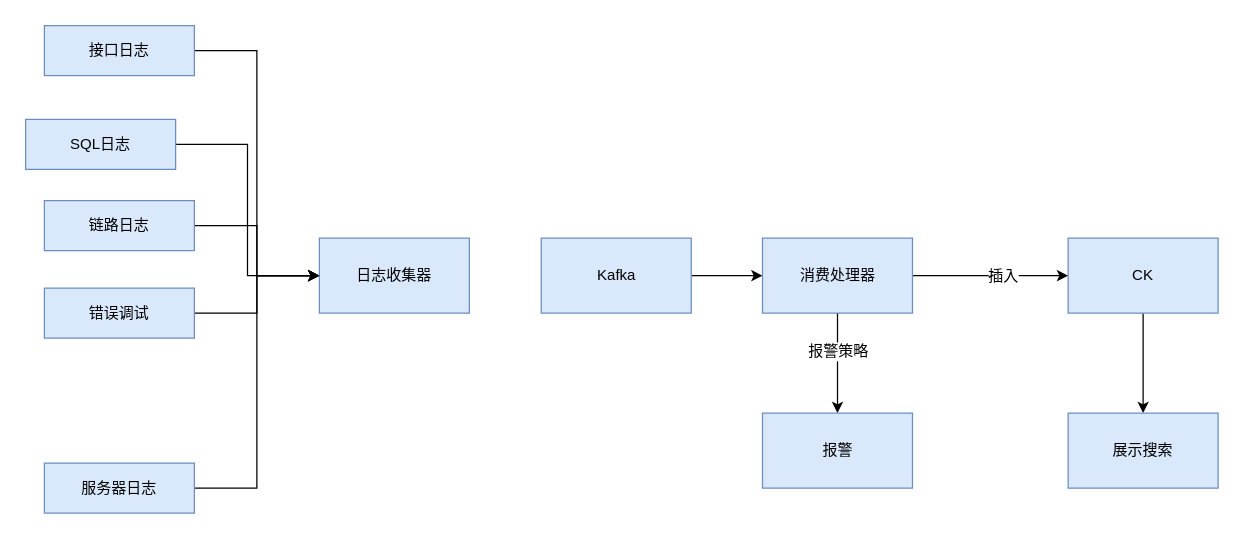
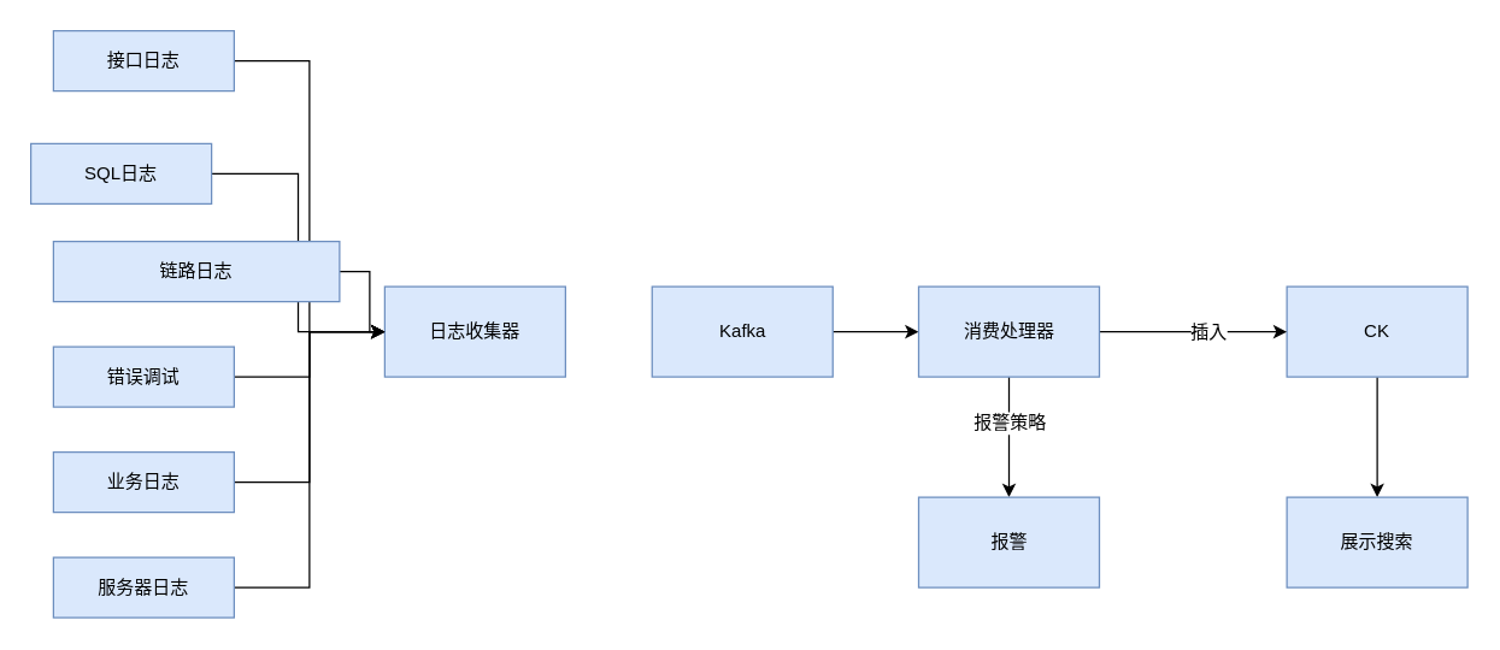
  <mxCell id="0" />
  <mxCell id="1" parent="0" />
  <mxCell id="2" value="日志收集器" style="rounded=0;whiteSpace=wrap;html=1;fillColor=#dae8fc;strokeColor=#6c8ebf;" parent="1" vertex="1"><mxGeometry x="255" y="190" width="120" height="60" as="geometry" /></mxCell>
  <mxCell id="3" style="edgeStyle=orthogonalEdgeStyle;rounded=0;orthogonalLoop=1;jettySize=auto;html=1;entryX=0;entryY=0.5;entryDx=0;entryDy=0;" parent="1" source="4" target="2" edge="1"><mxGeometry relative="1" as="geometry" /></mxCell>
  <mxCell id="4" value="接口日志" style="rounded=0;whiteSpace=wrap;html=1;fillColor=#dae8fc;strokeColor=#6c8ebf;" parent="1" vertex="1"><mxGeometry x="35" y="20" width="120" height="40" as="geometry" /></mxCell>
  <mxCell id="5" style="edgeStyle=orthogonalEdgeStyle;rounded=0;orthogonalLoop=1;jettySize=auto;html=1;entryX=0;entryY=0.5;entryDx=0;entryDy=0;" parent="1" source="6" target="24" edge="1"><mxGeometry relative="1" as="geometry" /></mxCell>
  <mxCell id="6" value="Kafka" style="rounded=0;whiteSpace=wrap;html=1;fillColor=#dae8fc;strokeColor=#6c8ebf;" parent="1" vertex="1"><mxGeometry x="432.5" y="190" width="120" height="60" as="geometry" /></mxCell>
  <mxCell id="7" value="" style="edgeStyle=orthogonalEdgeStyle;rounded=0;orthogonalLoop=1;jettySize=auto;html=1;" parent="1" source="8" target="9" edge="1"><mxGeometry relative="1" as="geometry" /></mxCell>
  <mxCell id="8" value="CK" style="rounded=0;whiteSpace=wrap;html=1;fillColor=#dae8fc;strokeColor=#6c8ebf;" parent="1" vertex="1"><mxGeometry x="854" y="190" width="120" height="60" as="geometry" /></mxCell>
  <mxCell id="9" value="展示搜索" style="rounded=0;whiteSpace=wrap;html=1;fillColor=#dae8fc;strokeColor=#6c8ebf;" parent="1" vertex="1"><mxGeometry x="854" y="330" width="120" height="60" as="geometry" /></mxCell>
  <mxCell id="10" style="edgeStyle=orthogonalEdgeStyle;rounded=0;orthogonalLoop=1;jettySize=auto;html=1;entryX=0;entryY=0.5;entryDx=0;entryDy=0;" parent="1" source="11" target="2" edge="1"><mxGeometry relative="1" as="geometry" /></mxCell>
  <mxCell id="11" value="SQL日志" style="rounded=0;whiteSpace=wrap;html=1;fillColor=#dae8fc;strokeColor=#6c8ebf;" parent="1" vertex="1"><mxGeometry x="20" y="95" width="120" height="40" as="geometry" /></mxCell>
  <mxCell id="12" style="edgeStyle=orthogonalEdgeStyle;rounded=0;orthogonalLoop=1;jettySize=auto;html=1;entryX=0;entryY=0.5;entryDx=0;entryDy=0;" parent="1" source="13" target="2" edge="1"><mxGeometry relative="1" as="geometry" /></mxCell>
- <mxCell id="13" value="链路日志" style="rounded=0;whiteSpace=wrap;html=1;fillColor=#dae8fc;strokeColor=#6c8ebf;" parent="1" vertex="1"><mxGeometry x="35" y="160" width="120" height="40" as="geometry" /></mxCell>
+ <mxCell id="13" value="链路日志" style="rounded=0;whiteSpace=wrap;html=1;fillColor=#dae8fc;strokeColor=#6c8ebf;" parent="1" vertex="1"><mxGeometry x="35" y="160" width="190" height="40" as="geometry" /></mxCell>
  <mxCell id="14" style="edgeStyle=orthogonalEdgeStyle;rounded=0;orthogonalLoop=1;jettySize=auto;html=1;entryX=0;entryY=0.5;entryDx=0;entryDy=0;" parent="1" source="15" target="2" edge="1"><mxGeometry relative="1" as="geometry" /></mxCell>
  <mxCell id="15" value="错误调试" style="rounded=0;whiteSpace=wrap;html=1;fillColor=#dae8fc;strokeColor=#6c8ebf;" parent="1" vertex="1"><mxGeometry x="35" y="230" width="120" height="40" as="geometry" /></mxCell>
+ <mxCell id="16" style="edgeStyle=orthogonalEdgeStyle;rounded=0;orthogonalLoop=1;jettySize=auto;html=1;entryX=0;entryY=0.5;entryDx=0;entryDy=0;" parent="1" source="17" target="2" edge="1"><mxGeometry relative="1" as="geometry" /></mxCell>
+ <mxCell id="17" value="业务日志" style="rounded=0;whiteSpace=wrap;html=1;fillColor=#dae8fc;strokeColor=#6c8ebf;" parent="1" vertex="1"><mxGeometry x="35" y="300" width="120" height="40" as="geometry" /></mxCell>
  <mxCell id="18" style="edgeStyle=orthogonalEdgeStyle;rounded=0;orthogonalLoop=1;jettySize=auto;html=1;entryX=0;entryY=0.5;entryDx=0;entryDy=0;" parent="1" source="19" target="2" edge="1"><mxGeometry relative="1" as="geometry" /></mxCell>
  <mxCell id="19" value="服务器日志" style="rounded=0;whiteSpace=wrap;html=1;fillColor=#dae8fc;strokeColor=#6c8ebf;" parent="1" vertex="1"><mxGeometry x="35" y="370" width="120" height="40" as="geometry" /></mxCell>
  <mxCell id="20" style="edgeStyle=orthogonalEdgeStyle;rounded=0;orthogonalLoop=1;jettySize=auto;html=1;entryX=0;entryY=0.5;entryDx=0;entryDy=0;" parent="1" source="24" target="8" edge="1"><mxGeometry relative="1" as="geometry" /></mxCell>
  <mxCell id="21" value="插入" style="text;html=1;resizable=0;points=[];align=center;verticalAlign=middle;labelBackgroundColor=#ffffff;" parent="20" vertex="1" connectable="0"><mxGeometry x="0.149" relative="1" as="geometry"><mxPoint as="offset" /></mxGeometry></mxCell>
  <mxCell id="22" value="" style="edgeStyle=orthogonalEdgeStyle;rounded=0;orthogonalLoop=1;jettySize=auto;html=1;" parent="1" source="24" target="25" edge="1"><mxGeometry relative="1" as="geometry" /></mxCell>
  <mxCell id="23" value="报警策略" style="text;html=1;resizable=0;points=[];align=center;verticalAlign=middle;labelBackgroundColor=#ffffff;" parent="22" vertex="1" connectable="0"><mxGeometry x="-0.25" relative="1" as="geometry"><mxPoint as="offset" /></mxGeometry></mxCell>
  <mxCell id="24" value="消费处理器" style="rounded=0;whiteSpace=wrap;html=1;fillColor=#dae8fc;strokeColor=#6c8ebf;" parent="1" vertex="1"><mxGeometry x="609.5" y="190" width="120" height="60" as="geometry" /></mxCell>
  <mxCell id="25" value="报警" style="rounded=0;whiteSpace=wrap;html=1;fillColor=#dae8fc;strokeColor=#6c8ebf;" parent="1" vertex="1"><mxGeometry x="609.5" y="330" width="120" height="60" as="geometry" /></mxCell>
